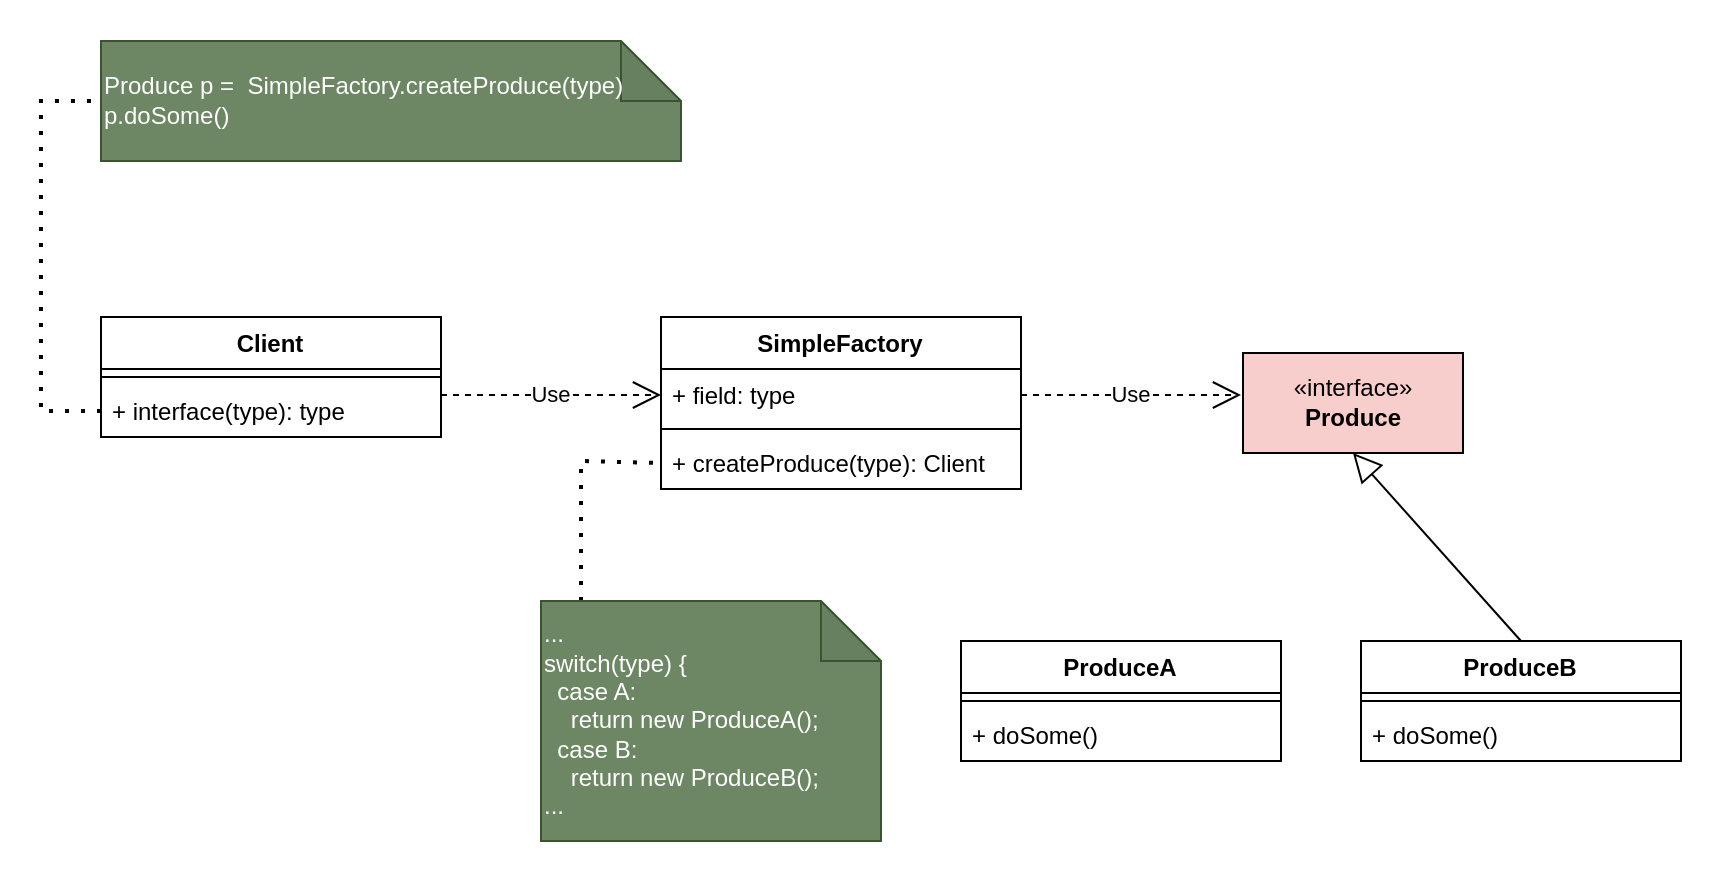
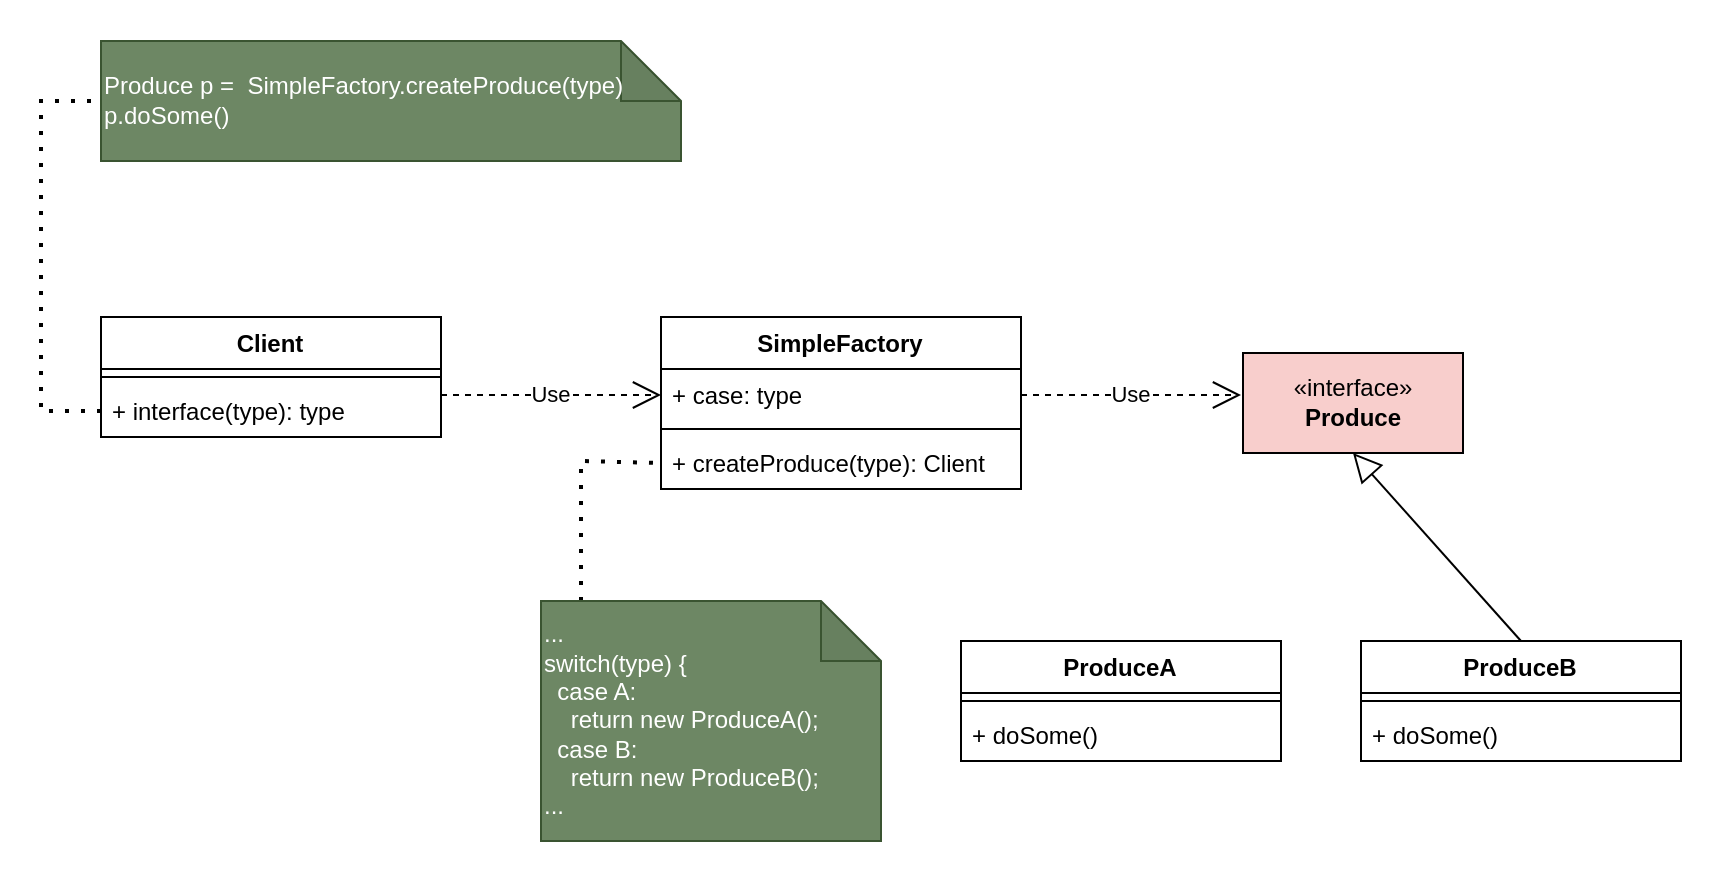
  <mxCell id="0" />
  <mxCell id="1" parent="0" />
  <mxCell id="2" value="Client" style="swimlane;fontStyle=1;align=center;verticalAlign=top;childLayout=stackLayout;horizontal=1;startSize=26;horizontalStack=0;resizeParent=1;resizeParentMax=0;resizeLast=0;collapsible=1;marginBottom=0;" vertex="1" parent="1"><mxGeometry x="50" y="158" width="170" height="60" as="geometry" /></mxCell>
  <mxCell id="3" value="" style="line;strokeWidth=1;fillColor=none;align=left;verticalAlign=middle;spacingTop=-1;spacingLeft=3;spacingRight=3;rotatable=0;labelPosition=right;points=[];portConstraint=eastwest;strokeColor=inherit;" vertex="1" parent="2"><mxGeometry y="26" width="170" height="8" as="geometry" /></mxCell>
  <mxCell id="4" value="+ interface(type): type" style="text;strokeColor=none;fillColor=none;align=left;verticalAlign=top;spacingLeft=4;spacingRight=4;overflow=hidden;rotatable=0;points=[[0,0.5],[1,0.5]];portConstraint=eastwest;" vertex="1" parent="2"><mxGeometry y="34" width="170" height="26" as="geometry" /></mxCell>
  <mxCell id="5" value="SimpleFactory" style="swimlane;fontStyle=1;align=center;verticalAlign=top;childLayout=stackLayout;horizontal=1;startSize=26;horizontalStack=0;resizeParent=1;resizeParentMax=0;resizeLast=0;collapsible=1;marginBottom=0;" vertex="1" parent="1"><mxGeometry x="330" y="158" width="180" height="86" as="geometry" /></mxCell>
- <mxCell id="6" value="+ field: type" style="text;strokeColor=none;fillColor=none;align=left;verticalAlign=top;spacingLeft=4;spacingRight=4;overflow=hidden;rotatable=0;points=[[0,0.5],[1,0.5]];portConstraint=eastwest;" vertex="1" parent="5"><mxGeometry y="26" width="180" height="26" as="geometry" /></mxCell>
+ <mxCell id="6" value="+ case: type" style="text;strokeColor=none;fillColor=none;align=left;verticalAlign=top;spacingLeft=4;spacingRight=4;overflow=hidden;rotatable=0;points=[[0,0.5],[1,0.5]];portConstraint=eastwest;" vertex="1" parent="5"><mxGeometry y="26" width="180" height="26" as="geometry" /></mxCell>
  <mxCell id="7" value="" style="line;strokeWidth=1;fillColor=none;align=left;verticalAlign=middle;spacingTop=-1;spacingLeft=3;spacingRight=3;rotatable=0;labelPosition=right;points=[];portConstraint=eastwest;strokeColor=inherit;" vertex="1" parent="5"><mxGeometry y="52" width="180" height="8" as="geometry" /></mxCell>
  <mxCell id="8" value="+ createProduce(type): Client" style="text;strokeColor=none;fillColor=none;align=left;verticalAlign=top;spacingLeft=4;spacingRight=4;overflow=hidden;rotatable=0;points=[[0,0.5],[1,0.5]];portConstraint=eastwest;" vertex="1" parent="5"><mxGeometry y="60" width="180" height="26" as="geometry" /></mxCell>
  <mxCell id="9" value="«interface»&lt;br&gt;&lt;b&gt;Produce&lt;/b&gt;" style="html=1;fillColor=#f8cecc;" vertex="1" parent="1"><mxGeometry x="621" y="176" width="110" height="50" as="geometry" /></mxCell>
  <mxCell id="10" value="" style="endArrow=block;dashed=0;endFill=0;endSize=12;html=1;rounded=0;exitX=0.5;exitY=0;exitDx=0;exitDy=0;entryX=0.5;entryY=1;entryDx=0;entryDy=0;" edge="1" parent="1" source="15" target="9"><mxGeometry width="160" relative="1" as="geometry"><mxPoint x="772" y="316" as="sourcePoint" /><mxPoint x="697" y="206" as="targetPoint" /></mxGeometry></mxCell>
  <mxCell id="11" value="Use" style="endArrow=open;endSize=12;dashed=1;html=1;rounded=0;entryX=0;entryY=0.5;entryDx=0;entryDy=0;" edge="1" parent="1" target="6"><mxGeometry width="160" relative="1" as="geometry"><mxPoint x="220" y="197" as="sourcePoint" /><mxPoint x="510" y="220" as="targetPoint" /></mxGeometry></mxCell>
  <mxCell id="12" value="ProduceA" style="swimlane;fontStyle=1;align=center;verticalAlign=top;childLayout=stackLayout;horizontal=1;startSize=26;horizontalStack=0;resizeParent=1;resizeParentMax=0;resizeLast=0;collapsible=1;marginBottom=0;" vertex="1" parent="1"><mxGeometry x="480" y="320" width="160" height="60" as="geometry" /></mxCell>
  <mxCell id="13" value="" style="line;strokeWidth=1;fillColor=none;align=left;verticalAlign=middle;spacingTop=-1;spacingLeft=3;spacingRight=3;rotatable=0;labelPosition=right;points=[];portConstraint=eastwest;strokeColor=inherit;" vertex="1" parent="12"><mxGeometry y="26" width="160" height="8" as="geometry" /></mxCell>
  <mxCell id="14" value="+ doSome()" style="text;strokeColor=none;fillColor=none;align=left;verticalAlign=top;spacingLeft=4;spacingRight=4;overflow=hidden;rotatable=0;points=[[0,0.5],[1,0.5]];portConstraint=eastwest;" vertex="1" parent="12"><mxGeometry y="34" width="160" height="26" as="geometry" /></mxCell>
  <mxCell id="15" value="ProduceB" style="swimlane;fontStyle=1;align=center;verticalAlign=top;childLayout=stackLayout;horizontal=1;startSize=26;horizontalStack=0;resizeParent=1;resizeParentMax=0;resizeLast=0;collapsible=1;marginBottom=0;" vertex="1" parent="1"><mxGeometry x="680" y="320" width="160" height="60" as="geometry" /></mxCell>
  <mxCell id="16" value="" style="line;strokeWidth=1;fillColor=none;align=left;verticalAlign=middle;spacingTop=-1;spacingLeft=3;spacingRight=3;rotatable=0;labelPosition=right;points=[];portConstraint=eastwest;strokeColor=inherit;" vertex="1" parent="15"><mxGeometry y="26" width="160" height="8" as="geometry" /></mxCell>
  <mxCell id="17" value="+ doSome()" style="text;strokeColor=none;fillColor=none;align=left;verticalAlign=top;spacingLeft=4;spacingRight=4;overflow=hidden;rotatable=0;points=[[0,0.5],[1,0.5]];portConstraint=eastwest;" vertex="1" parent="15"><mxGeometry y="34" width="160" height="26" as="geometry" /></mxCell>
  <mxCell id="18" value="Use" style="endArrow=open;endSize=12;dashed=1;html=1;rounded=0;exitX=1;exitY=0.5;exitDx=0;exitDy=0;" edge="1" parent="1" source="6"><mxGeometry width="160" relative="1" as="geometry"><mxPoint x="520" y="200" as="sourcePoint" /><mxPoint x="620" y="197" as="targetPoint" /></mxGeometry></mxCell>
  <mxCell id="19" value="" style="endArrow=none;dashed=1;html=1;dashPattern=1 3;strokeWidth=2;rounded=0;entryX=0;entryY=0.5;entryDx=0;entryDy=0;" edge="1" parent="1" target="8"><mxGeometry width="50" height="50" relative="1" as="geometry"><mxPoint x="290" y="300" as="sourcePoint" /><mxPoint x="290" y="230" as="targetPoint" /><Array as="points"><mxPoint x="290" y="230" /></Array></mxGeometry></mxCell>
  <mxCell id="20" value="&lt;span style=&quot;&quot;&gt;...&lt;/span&gt;&lt;br style=&quot;&quot;&gt;&lt;span style=&quot;&quot;&gt;switch(type) {&lt;/span&gt;&lt;br style=&quot;&quot;&gt;&lt;span style=&quot;&quot;&gt;&lt;/span&gt;&lt;span style=&quot;&quot;&gt;&amp;nbsp; case A:&lt;/span&gt;&lt;br style=&quot;&quot;&gt;&lt;span style=&quot;&quot;&gt;&lt;/span&gt;&lt;span style=&quot;&quot;&gt;&lt;/span&gt;&lt;span style=&quot;&quot;&gt;&amp;nbsp; &amp;nbsp; return new ProduceA();&lt;/span&gt;&lt;br style=&quot;&quot;&gt;&lt;span style=&quot;&quot;&gt;&lt;/span&gt;&lt;span style=&quot;&quot;&gt;&amp;nbsp; case B:&lt;/span&gt;&lt;br style=&quot;&quot;&gt;&lt;span style=&quot;&quot;&gt;&lt;span style=&quot;&quot;&gt;&lt;/span&gt;&amp;nbsp; &amp;nbsp; r&lt;/span&gt;&lt;span style=&quot;&quot;&gt;eturn new ProduceB();&lt;/span&gt;&lt;br style=&quot;&quot;&gt;&lt;span style=&quot;&quot;&gt;...&lt;/span&gt;" style="shape=note;whiteSpace=wrap;html=1;backgroundOutline=1;darkOpacity=0.05;align=left;fillColor=#6d8764;strokeColor=#3A5431;fontColor=#ffffff;" vertex="1" parent="1"><mxGeometry x="270" y="300" width="170" height="120" as="geometry" /></mxCell>
  <mxCell id="21" value="Produce p =&amp;nbsp; SimpleFactory.createProduce(type)&lt;br&gt;p.doSome()" style="shape=note;whiteSpace=wrap;html=1;backgroundOutline=1;darkOpacity=0.05;align=left;fillColor=#6d8764;strokeColor=#3A5431;fontColor=#ffffff;" vertex="1" parent="1"><mxGeometry x="50" y="20" width="290" height="60" as="geometry" /></mxCell>
  <mxCell id="22" value="" style="endArrow=none;dashed=1;html=1;dashPattern=1 3;strokeWidth=2;rounded=0;entryX=0;entryY=0.5;entryDx=0;entryDy=0;entryPerimeter=0;exitX=0;exitY=0.5;exitDx=0;exitDy=0;" edge="1" parent="1" source="4" target="21"><mxGeometry width="50" height="50" relative="1" as="geometry"><mxPoint x="20" y="210" as="sourcePoint" /><mxPoint x="40" y="76" as="targetPoint" /><Array as="points"><mxPoint x="20" y="205" /><mxPoint x="20" y="50" /></Array></mxGeometry></mxCell>
